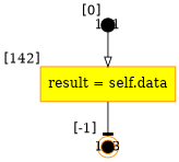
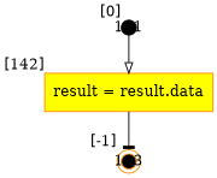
  digraph {
    node [fillcolor=black fixedsize=true style=filled color=darkorange]
    141 [height=.2 shape=circle width=.2 xlabel="[0]" color=black]
-   n2 [fillcolor=yellow label="result = self.data" shape=box xlabel="[142]" fixedsize=""]
+   n2 [fillcolor=yellow label="result = result.data" shape=box xlabel="[142]" fixedsize=""]
    143 [height=.2 shape=doublecircle width=.2 xlabel="[-1]"]
    141 -> n2 [arrowhead=onormal]
    n2 -> 143 [arrowhead=tee]
  }
